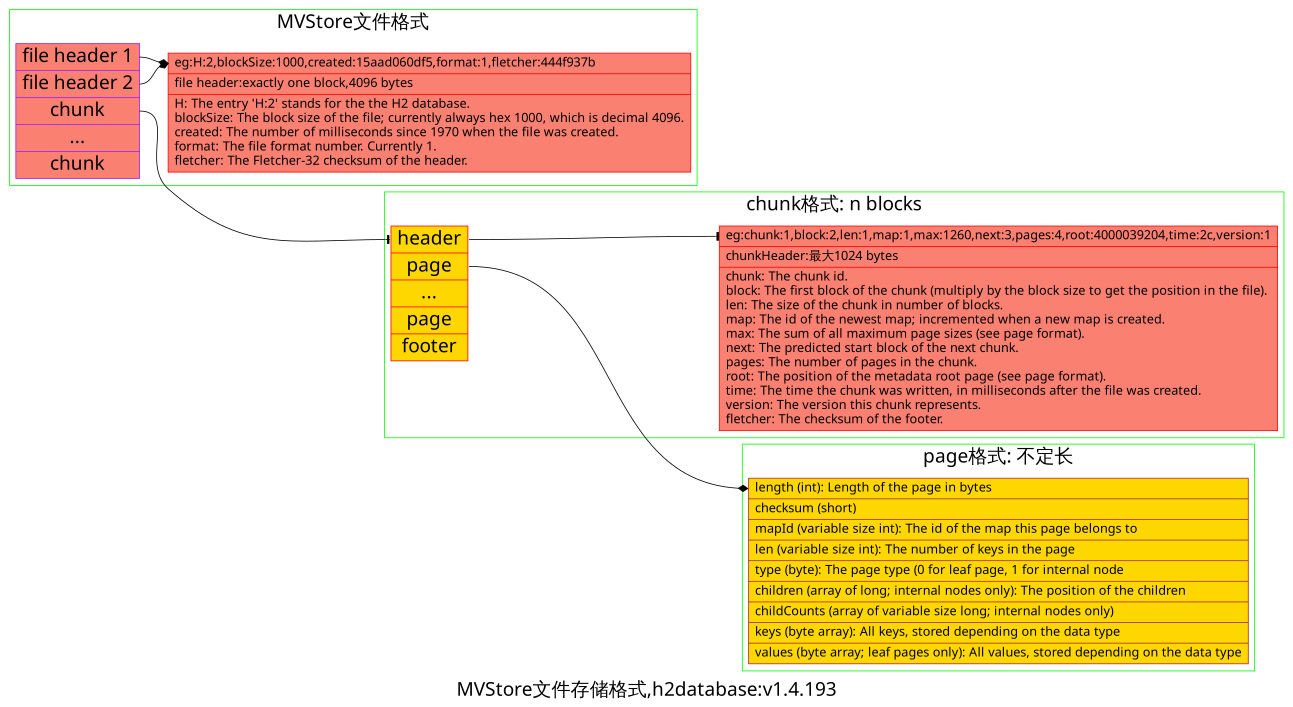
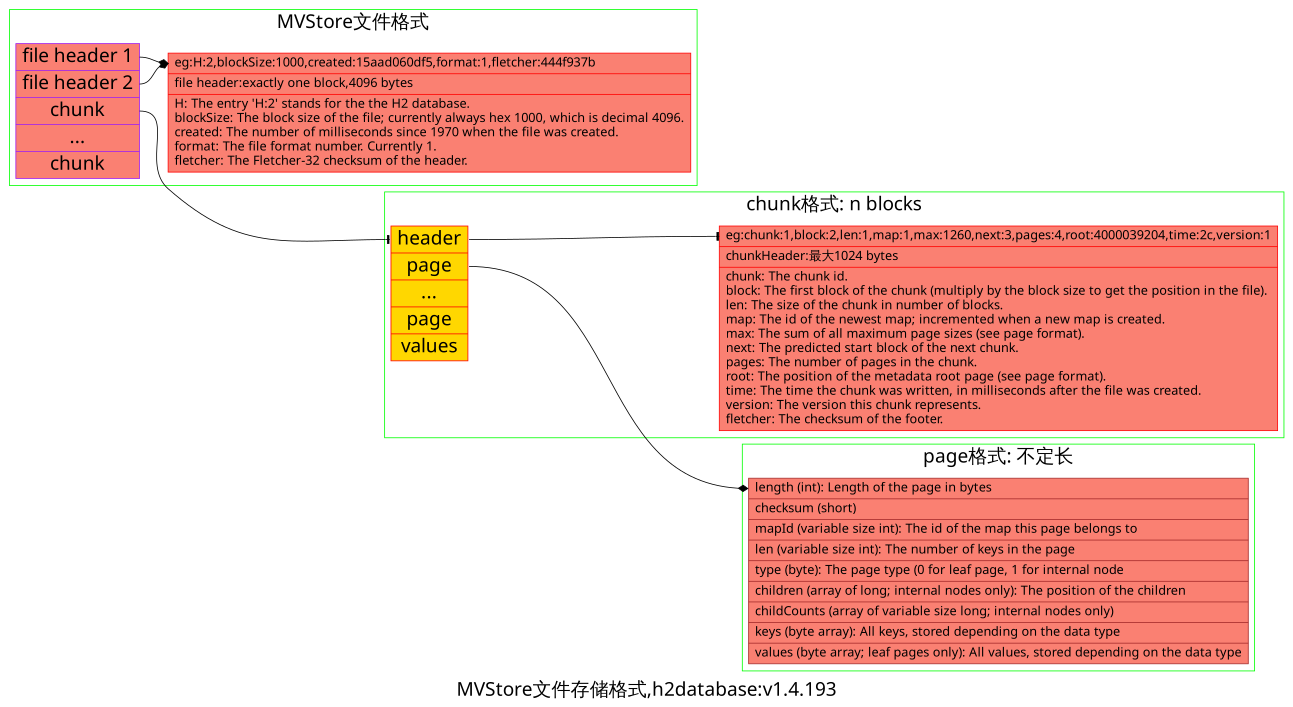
  digraph {
    fontname=FangSong
    fontsize=24
    label="MVStore文件存储格式,h2database:v1.4.193"
    rankdir=LR
    node [color=red fillcolor=salmon fontname=FangSong fontsize=16 shape=record style=filled]
    edge [arrowhead=diamond fontname=FangSong headport=f0 tailport=f0]
    n1 [color=purple fontsize=24 label="<f0> file header 1| <f1> file header 2 | <f2> chunk | <f3> ...| <f4>chunk"]
    n2 [label="<f0>eg:H:2,blockSize:1000,created:15aad060df5,format:1,fletcher:444f937b\l|file header:exactly one block,4096 bytes\l|H: The entry 'H:2' stands for the the H2 database.\lblockSize: The block size of the file; currently always hex 1000, which is decimal 4096.\lcreated: The number of milliseconds since 1970 when the file was created.\lformat: The file format number. Currently 1.\lfletcher: The Fletcher-32 checksum of the header.\l"]
-   n3 [fillcolor=gold fontsize=24 label="<f0> header| <f1> page | <f2> ... | <f3> page| <f4>footer"]
+   n3 [fillcolor=gold fontsize=24 label="<f0> header| <f1> page | <f2> ... | <f3> page| <f4>values"]
    n4 [label="<f0>eg:chunk:1,block:2,len:1,map:1,max:1260,next:3,pages:4,root:4000039204,time:2c,version:1\l|chunkHeader:最大1024 bytes\l|chunk: The chunk id.\lblock: The first block of the chunk (multiply by the block size to get the position in the file).\llen: The size of the chunk in number of blocks.\lmap: The id of the newest map; incremented when a new map is created.\lmax: The sum of all maximum page sizes (see page format).\lnext: The predicted start block of the next chunk.\lpages: The number of pages in the chunk.\lroot: The position of the metadata root page (see page format).\ltime: The time the chunk was written, in milliseconds after the file was created.\lversion: The version this chunk represents.\lfletcher: The checksum of the footer.\l"]
-   n5 [color=brown fillcolor=gold label="<f0>length (int): Length of the page in bytes\l| <f1>checksum (short)\l| <f2>mapId (variable size int): The id of the map this page belongs to\l| <f3>len (variable size int): The number of keys in the page\l| <f4>type (byte): The page type (0 for leaf page, 1 for internal node\l|<f5>children (array of long; internal nodes only): The position of the children\l|<f6>childCounts (array of variable size long; internal nodes only)\l|<f7>keys (byte array): All keys, stored depending on the data type\l|<f8>values (byte array; leaf pages only): All values, stored depending on the data type\l"]
+   n5 [color=brown label="<f0>length (int): Length of the page in bytes\l| <f1>checksum (short)\l| <f2>mapId (variable size int): The id of the map this page belongs to\l| <f3>len (variable size int): The number of keys in the page\l| <f4>type (byte): The page type (0 for leaf page, 1 for internal node\l|<f5>children (array of long; internal nodes only): The position of the children\l|<f6>childCounts (array of variable size long; internal nodes only)\l|<f7>keys (byte array): All keys, stored depending on the data type\l|<f8>values (byte array; leaf pages only): All values, stored depending on the data type\l"]
    subgraph cluster_1 {
      color=green
      label="MVStore文件格式"
      n1
      n2
    }
    subgraph cluster_2 {
      color=green
      label="chunk格式: n blocks"
      n3
      n4
    }
    subgraph cluster_3 {
      color=green
      label="page格式: 不定长"
      n5
    }
    n1 -> n2
    n1 -> n2 [tailport=f1]
    n1 -> n3 [arrowhead=tee tailport=f2]
    n3 -> n4 [arrowhead=tee]
    n3 -> n5 [tailport=f1]
  }
